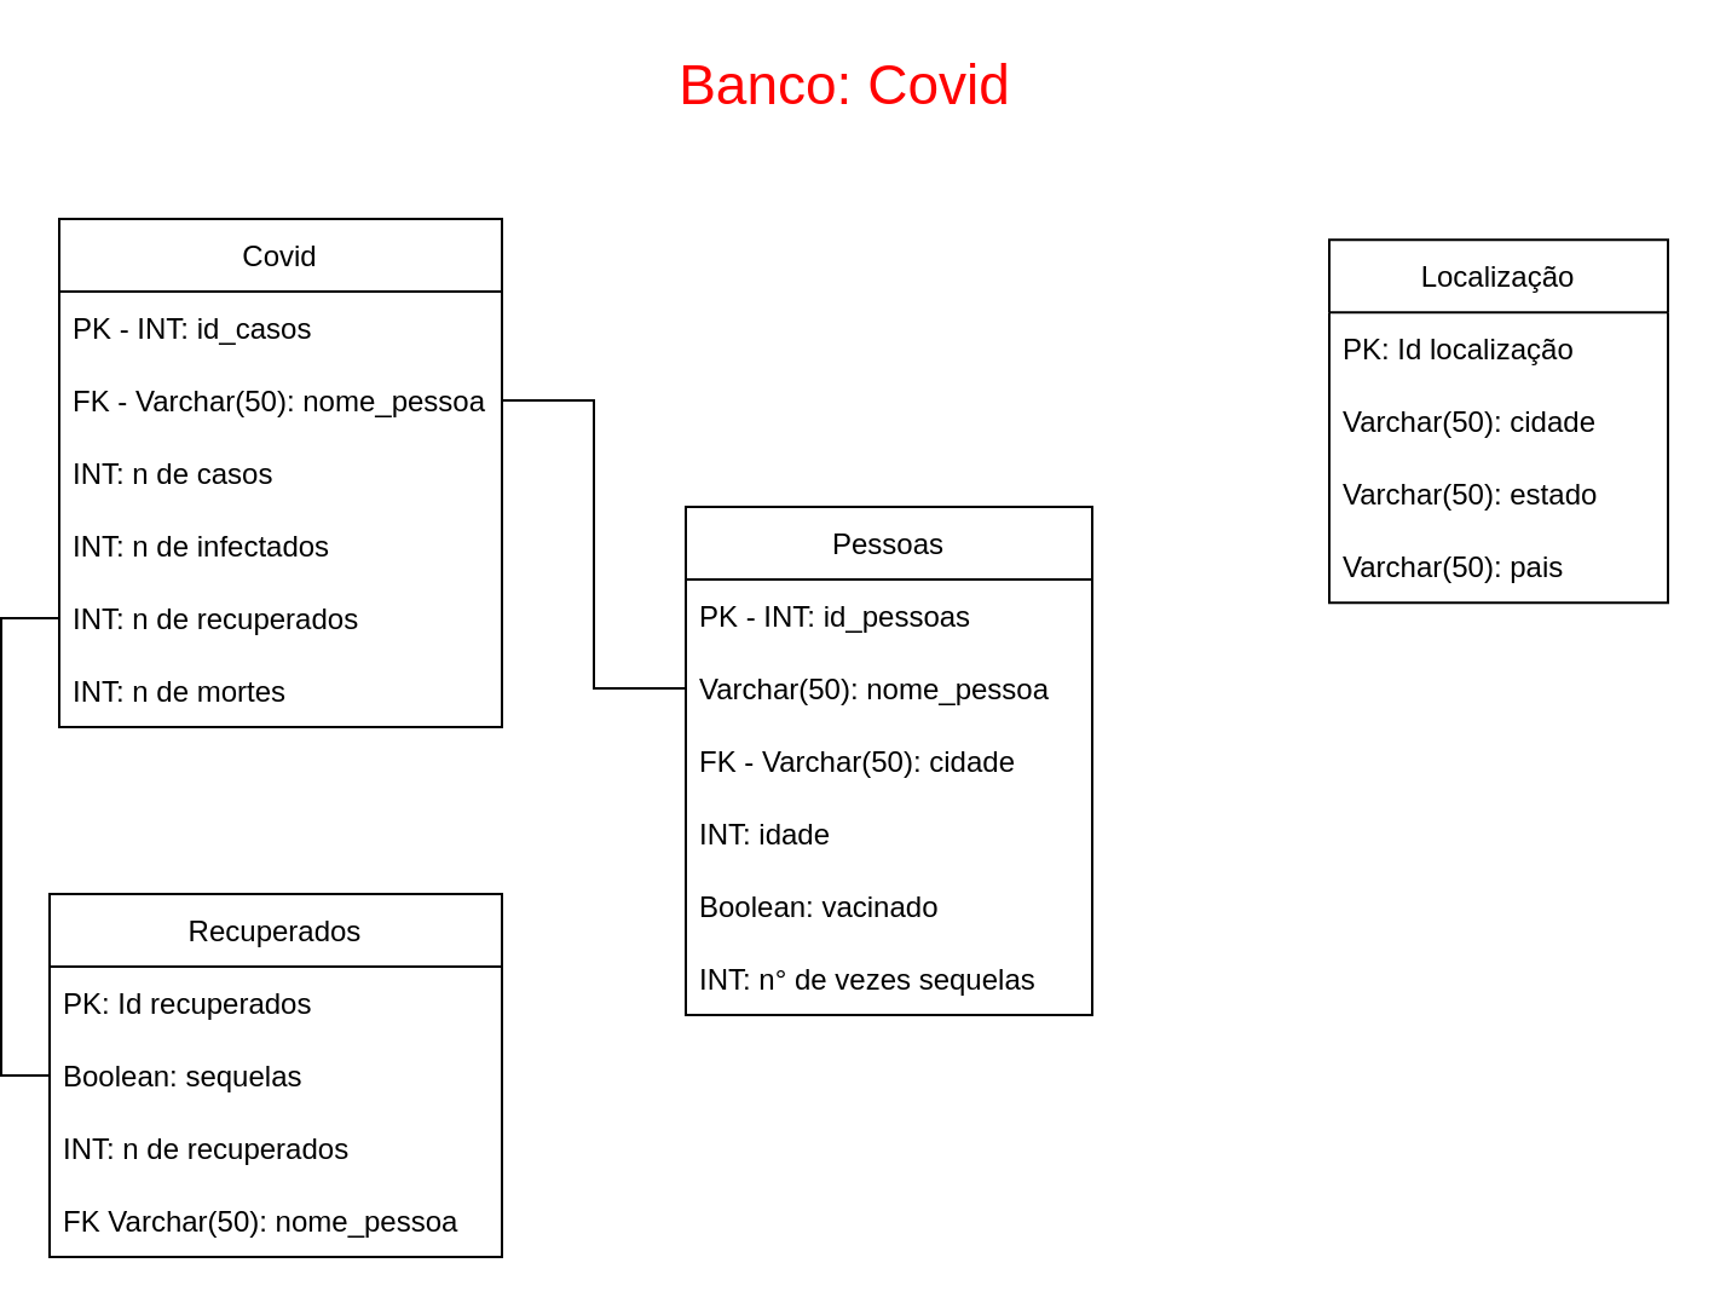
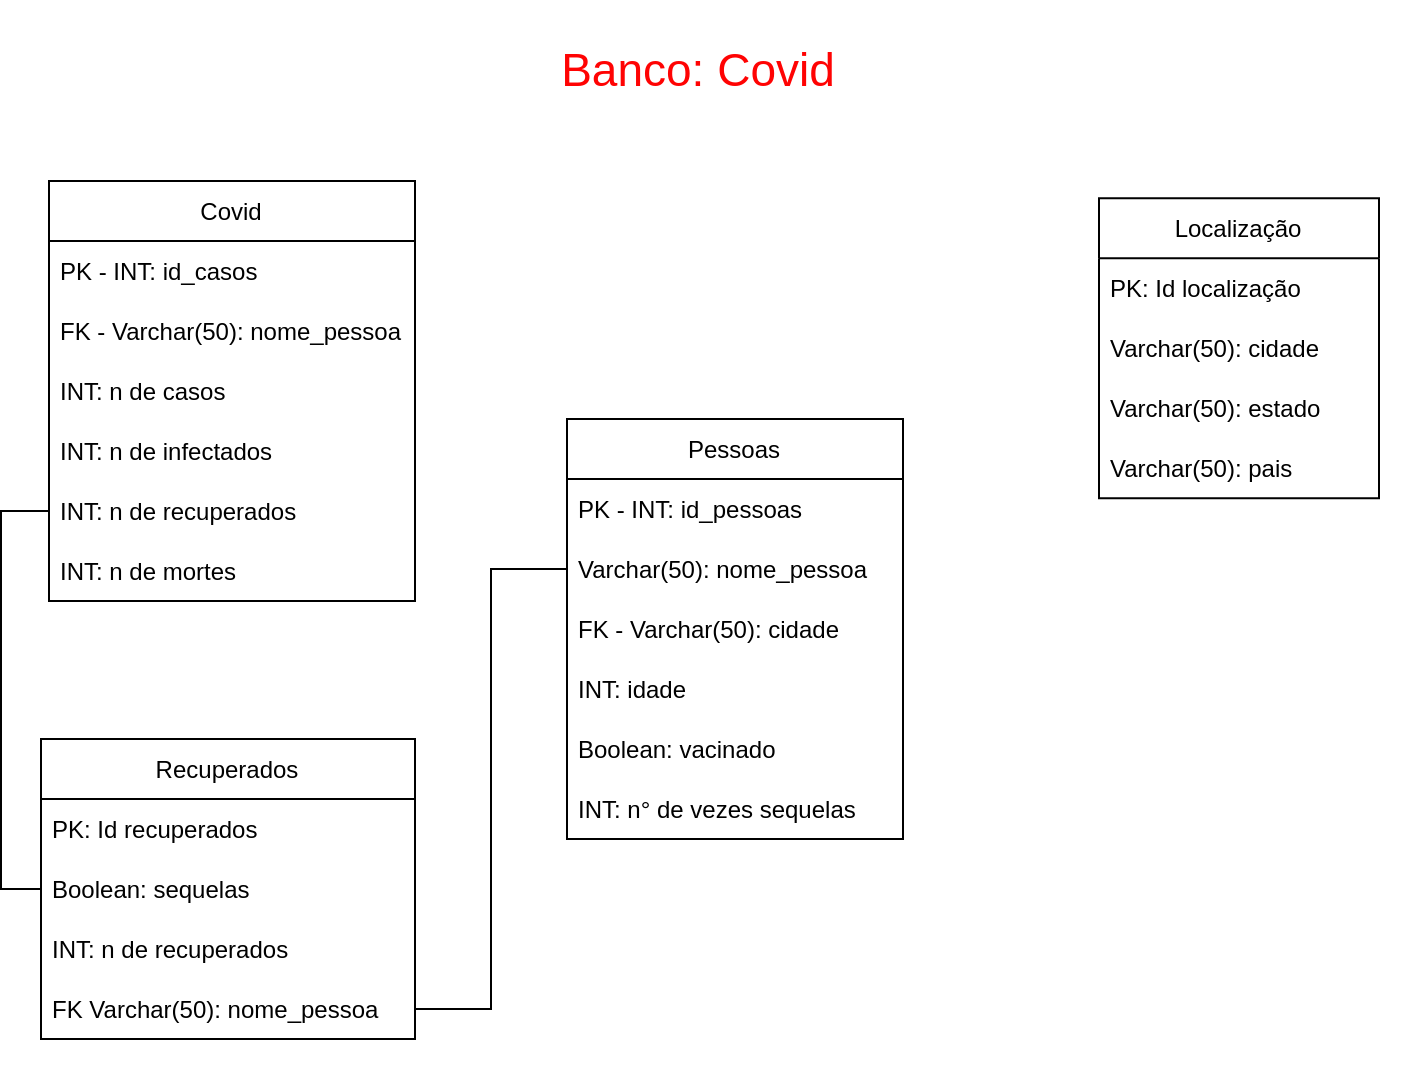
  <mxCell id="0" />
  <mxCell id="1" parent="0" />
- <mxCell id="3" value="" style="edgeStyle=orthogonalEdgeStyle;rounded=0;orthogonalLoop=1;jettySize=auto;html=1;endArrow=none;exitX=1;exitY=0.5;exitDx=0;exitDy=0;entryX=0;entryY=0.5;entryDx=0;entryDy=0;" parent="1" source="8" target="15" edge="1"><mxGeometry relative="1" as="geometry"><mxPoint x="154" y="173" as="sourcePoint" /><mxPoint x="284.5" y="159" as="targetPoint" /></mxGeometry></mxCell>
+ <mxCell id="2" value="" style="edgeStyle=orthogonalEdgeStyle;rounded=0;orthogonalLoop=1;jettySize=auto;html=1;exitX=1;exitY=0.5;exitDx=0;exitDy=0;endArrow=none;entryX=0;entryY=0.5;entryDx=0;entryDy=0;" parent="1" source="29" target="15" edge="1"><mxGeometry relative="1" as="geometry"><mxPoint x="173.5" y="403" as="sourcePoint" /><mxPoint x="183" y="424" as="targetPoint" /></mxGeometry></mxCell>
  <mxCell id="4" value="" style="edgeStyle=orthogonalEdgeStyle;rounded=0;orthogonalLoop=1;jettySize=auto;html=1;endArrow=none;entryX=0;entryY=0.5;entryDx=0;entryDy=0;exitX=0;exitY=0.5;exitDx=0;exitDy=0;" parent="1" source="27" target="11" edge="1"><mxGeometry relative="1" as="geometry"><mxPoint x="53.5" y="403.034" as="sourcePoint" /><mxPoint x="-15.5" y="322.33" as="targetPoint" /></mxGeometry></mxCell>
  <mxCell id="5" value="&lt;font style=&quot;font-size: 23px&quot; color=&quot;#ff0303&quot;&gt;Banco: Covid&lt;/font&gt;" style="text;html=1;strokeColor=none;fillColor=none;align=center;verticalAlign=middle;whiteSpace=wrap;rounded=0;" parent="1" vertex="1"><mxGeometry x="268" y="20" width="161.5" height="30" as="geometry" /></mxCell>
  <mxCell id="6" value="Covid" style="swimlane;fontStyle=0;childLayout=stackLayout;horizontal=1;startSize=30;horizontalStack=0;resizeParent=1;resizeParentMax=0;resizeLast=0;collapsible=1;marginBottom=0;" parent="1" vertex="1"><mxGeometry x="24" y="90" width="183" height="210" as="geometry" /></mxCell>
  <mxCell id="7" value="PK - INT: id_casos" style="text;strokeColor=none;fillColor=none;align=left;verticalAlign=middle;spacingLeft=4;spacingRight=4;overflow=hidden;points=[[0,0.5],[1,0.5]];portConstraint=eastwest;rotatable=0;" parent="6" vertex="1"><mxGeometry y="30" width="183" height="30" as="geometry" /></mxCell>
  <mxCell id="8" value="FK - Varchar(50): nome_pessoa" style="text;strokeColor=none;fillColor=none;align=left;verticalAlign=middle;spacingLeft=4;spacingRight=4;overflow=hidden;points=[[0,0.5],[1,0.5]];portConstraint=eastwest;rotatable=0;" parent="6" vertex="1"><mxGeometry y="60" width="183" height="30" as="geometry" /></mxCell>
  <mxCell id="9" value="INT: n de casos" style="text;strokeColor=none;fillColor=none;align=left;verticalAlign=middle;spacingLeft=4;spacingRight=4;overflow=hidden;points=[[0,0.5],[1,0.5]];portConstraint=eastwest;rotatable=0;" parent="6" vertex="1"><mxGeometry y="90" width="183" height="30" as="geometry" /></mxCell>
  <mxCell id="10" value="INT: n de infectados" style="text;strokeColor=none;fillColor=none;align=left;verticalAlign=middle;spacingLeft=4;spacingRight=4;overflow=hidden;points=[[0,0.5],[1,0.5]];portConstraint=eastwest;rotatable=0;" parent="6" vertex="1"><mxGeometry y="120" width="183" height="30" as="geometry" /></mxCell>
  <mxCell id="11" value="INT: n de recuperados" style="text;strokeColor=none;fillColor=none;align=left;verticalAlign=middle;spacingLeft=4;spacingRight=4;overflow=hidden;points=[[0,0.5],[1,0.5]];portConstraint=eastwest;rotatable=0;" parent="6" vertex="1"><mxGeometry y="150" width="183" height="30" as="geometry" /></mxCell>
  <mxCell id="12" value="INT: n de mortes" style="text;strokeColor=none;fillColor=none;align=left;verticalAlign=middle;spacingLeft=4;spacingRight=4;overflow=hidden;points=[[0,0.5],[1,0.5]];portConstraint=eastwest;rotatable=0;" parent="6" vertex="1"><mxGeometry y="180" width="183" height="30" as="geometry" /></mxCell>
  <mxCell id="13" value="Pessoas" style="swimlane;fontStyle=0;childLayout=stackLayout;horizontal=1;startSize=30;horizontalStack=0;resizeParent=1;resizeParentMax=0;resizeLast=0;collapsible=1;marginBottom=0;" parent="1" vertex="1"><mxGeometry x="283" y="209" width="168" height="210" as="geometry"><mxRectangle x="358" y="224" width="73" height="30" as="alternateBounds" /></mxGeometry></mxCell>
  <mxCell id="14" value="PK - INT: id_pessoas" style="text;strokeColor=none;fillColor=none;align=left;verticalAlign=middle;spacingLeft=4;spacingRight=4;overflow=hidden;points=[[0,0.5],[1,0.5]];portConstraint=eastwest;rotatable=0;" parent="13" vertex="1"><mxGeometry y="30" width="168" height="30" as="geometry" /></mxCell>
  <mxCell id="15" value="Varchar(50): nome_pessoa" style="text;strokeColor=none;fillColor=none;align=left;verticalAlign=middle;spacingLeft=4;spacingRight=4;overflow=hidden;points=[[0,0.5],[1,0.5]];portConstraint=eastwest;rotatable=0;" parent="13" vertex="1"><mxGeometry y="60" width="168" height="30" as="geometry" /></mxCell>
  <mxCell id="16" value="FK - Varchar(50): cidade" style="text;strokeColor=none;fillColor=none;align=left;verticalAlign=middle;spacingLeft=4;spacingRight=4;overflow=hidden;points=[[0,0.5],[1,0.5]];portConstraint=eastwest;rotatable=0;" parent="13" vertex="1"><mxGeometry y="90" width="168" height="30" as="geometry" /></mxCell>
  <mxCell id="17" value="INT: idade" style="text;strokeColor=none;fillColor=none;align=left;verticalAlign=middle;spacingLeft=4;spacingRight=4;overflow=hidden;points=[[0,0.5],[1,0.5]];portConstraint=eastwest;rotatable=0;" parent="13" vertex="1"><mxGeometry y="120" width="168" height="30" as="geometry" /></mxCell>
  <mxCell id="18" value="Boolean: vacinado" style="text;strokeColor=none;fillColor=none;align=left;verticalAlign=middle;spacingLeft=4;spacingRight=4;overflow=hidden;points=[[0,0.5],[1,0.5]];portConstraint=eastwest;rotatable=0;" parent="13" vertex="1"><mxGeometry y="150" width="168" height="30" as="geometry" /></mxCell>
  <mxCell id="19" value="INT: n° de vezes sequelas" style="text;strokeColor=none;fillColor=none;align=left;verticalAlign=middle;spacingLeft=4;spacingRight=4;overflow=hidden;points=[[0,0.5],[1,0.5]];portConstraint=eastwest;rotatable=0;" parent="13" vertex="1"><mxGeometry y="180" width="168" height="30" as="geometry" /></mxCell>
  <mxCell id="20" value="Localização" style="swimlane;fontStyle=0;childLayout=stackLayout;horizontal=1;startSize=30;horizontalStack=0;resizeParent=1;resizeParentMax=0;resizeLast=0;collapsible=1;marginBottom=0;" parent="1" vertex="1"><mxGeometry x="549" y="98.67" width="140" height="150" as="geometry" /></mxCell>
  <mxCell id="21" value="PK: Id localização " style="text;strokeColor=none;fillColor=none;align=left;verticalAlign=middle;spacingLeft=4;spacingRight=4;overflow=hidden;points=[[0,0.5],[1,0.5]];portConstraint=eastwest;rotatable=0;" parent="20" vertex="1"><mxGeometry y="30" width="140" height="30" as="geometry" /></mxCell>
  <mxCell id="22" value="Varchar(50): cidade" style="text;strokeColor=none;fillColor=none;align=left;verticalAlign=middle;spacingLeft=4;spacingRight=4;overflow=hidden;points=[[0,0.5],[1,0.5]];portConstraint=eastwest;rotatable=0;" parent="20" vertex="1"><mxGeometry y="60" width="140" height="30" as="geometry" /></mxCell>
  <mxCell id="23" value="Varchar(50): estado" style="text;strokeColor=none;fillColor=none;align=left;verticalAlign=middle;spacingLeft=4;spacingRight=4;overflow=hidden;points=[[0,0.5],[1,0.5]];portConstraint=eastwest;rotatable=0;" parent="20" vertex="1"><mxGeometry y="90" width="140" height="30" as="geometry" /></mxCell>
  <mxCell id="24" value="Varchar(50): pais" style="text;strokeColor=none;fillColor=none;align=left;verticalAlign=middle;spacingLeft=4;spacingRight=4;overflow=hidden;points=[[0,0.5],[1,0.5]];portConstraint=eastwest;rotatable=0;" parent="20" vertex="1"><mxGeometry y="120" width="140" height="30" as="geometry" /></mxCell>
  <mxCell id="25" value="Recuperados" style="swimlane;fontStyle=0;childLayout=stackLayout;horizontal=1;startSize=30;horizontalStack=0;resizeParent=1;resizeParentMax=0;resizeLast=0;collapsible=1;marginBottom=0;" parent="1" vertex="1"><mxGeometry x="20" y="369" width="187" height="150" as="geometry" /></mxCell>
  <mxCell id="26" value="PK: Id recuperados" style="text;strokeColor=none;fillColor=none;align=left;verticalAlign=middle;spacingLeft=4;spacingRight=4;overflow=hidden;points=[[0,0.5],[1,0.5]];portConstraint=eastwest;rotatable=0;" parent="25" vertex="1"><mxGeometry y="30" width="187" height="30" as="geometry" /></mxCell>
  <mxCell id="27" value="Boolean: sequelas" style="text;strokeColor=none;fillColor=none;align=left;verticalAlign=middle;spacingLeft=4;spacingRight=4;overflow=hidden;points=[[0,0.5],[1,0.5]];portConstraint=eastwest;rotatable=0;" parent="25" vertex="1"><mxGeometry y="60" width="187" height="30" as="geometry" /></mxCell>
  <mxCell id="28" value="INT: n de recuperados" style="text;strokeColor=none;fillColor=none;align=left;verticalAlign=middle;spacingLeft=4;spacingRight=4;overflow=hidden;points=[[0,0.5],[1,0.5]];portConstraint=eastwest;rotatable=0;" parent="25" vertex="1"><mxGeometry y="90" width="187" height="30" as="geometry" /></mxCell>
  <mxCell id="29" value="FK Varchar(50): nome_pessoa" style="text;strokeColor=none;fillColor=none;align=left;verticalAlign=middle;spacingLeft=4;spacingRight=4;overflow=hidden;points=[[0,0.5],[1,0.5]];portConstraint=eastwest;rotatable=0;" parent="25" vertex="1"><mxGeometry y="120" width="187" height="30" as="geometry" /></mxCell>
